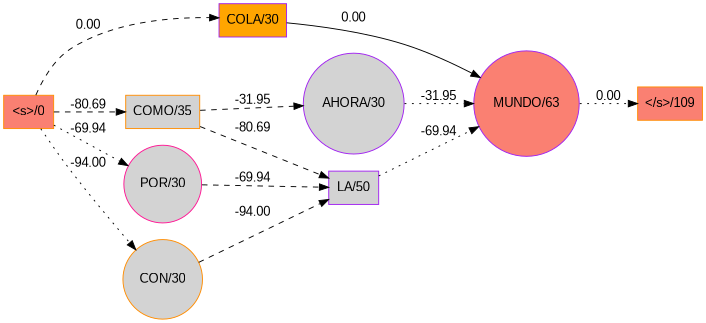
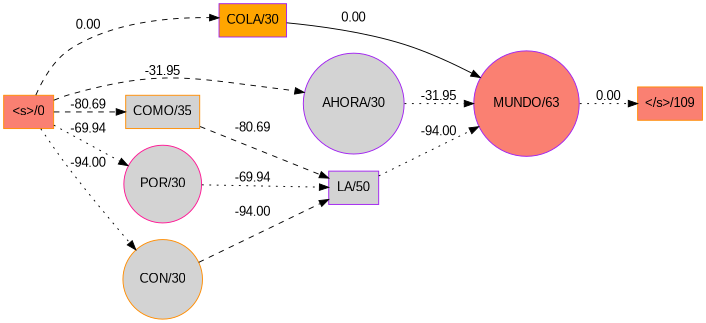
  digraph {
    fontname="Liberation Sans"
    rankdir=LR
    node [color=darkorange fillcolor=lightgrey fontname="Liberation Sans" shape=box style=filled]
    edge [fontname="Liberation Sans" style=dashed]
    "<s>/0" [fillcolor=salmon]
    "AHORA/30" [color=purple shape=circle]
    "COLA/30" [color=purple fillcolor=orange]
    "CON/30" [shape=circle]
    n5 [label="COMO/35"]
    "POR/30" [color=deeppink shape=circle]
    "MUNDO/63" [color=purple fillcolor=salmon shape=circle]
    "LA/50" [color=purple]
    "</s>/109" [fillcolor=salmon]
-   n5 -> "AHORA/30" [label=-31.95]
+   "<s>/0" -> "AHORA/30" [label=-31.95]
    "<s>/0" -> "COLA/30" [label=0.00]
    "<s>/0" -> "CON/30" [label=-94.00 style=dotted]
    "<s>/0" -> n5 [label=-80.69]
    "<s>/0" -> "POR/30" [label=-69.94 style=dotted]
    "AHORA/30" -> "MUNDO/63" [label=-31.95 style=dotted]
    "COLA/30" -> "MUNDO/63" [label=0.00 style=solid]
    "CON/30" -> "LA/50" [label=-94.00]
    n5 -> "LA/50" [label=-80.69]
-   "POR/30" -> "LA/50" [label=-69.94]
+   "POR/30" -> "LA/50" [label=-69.94 style=dotted]
    "MUNDO/63" -> "</s>/109" [label=0.00 style=dotted]
-   "LA/50" -> "MUNDO/63" [label=-69.94 style=dotted]
+   "LA/50" -> "MUNDO/63" [label=-94.00 style=dotted]
  }
